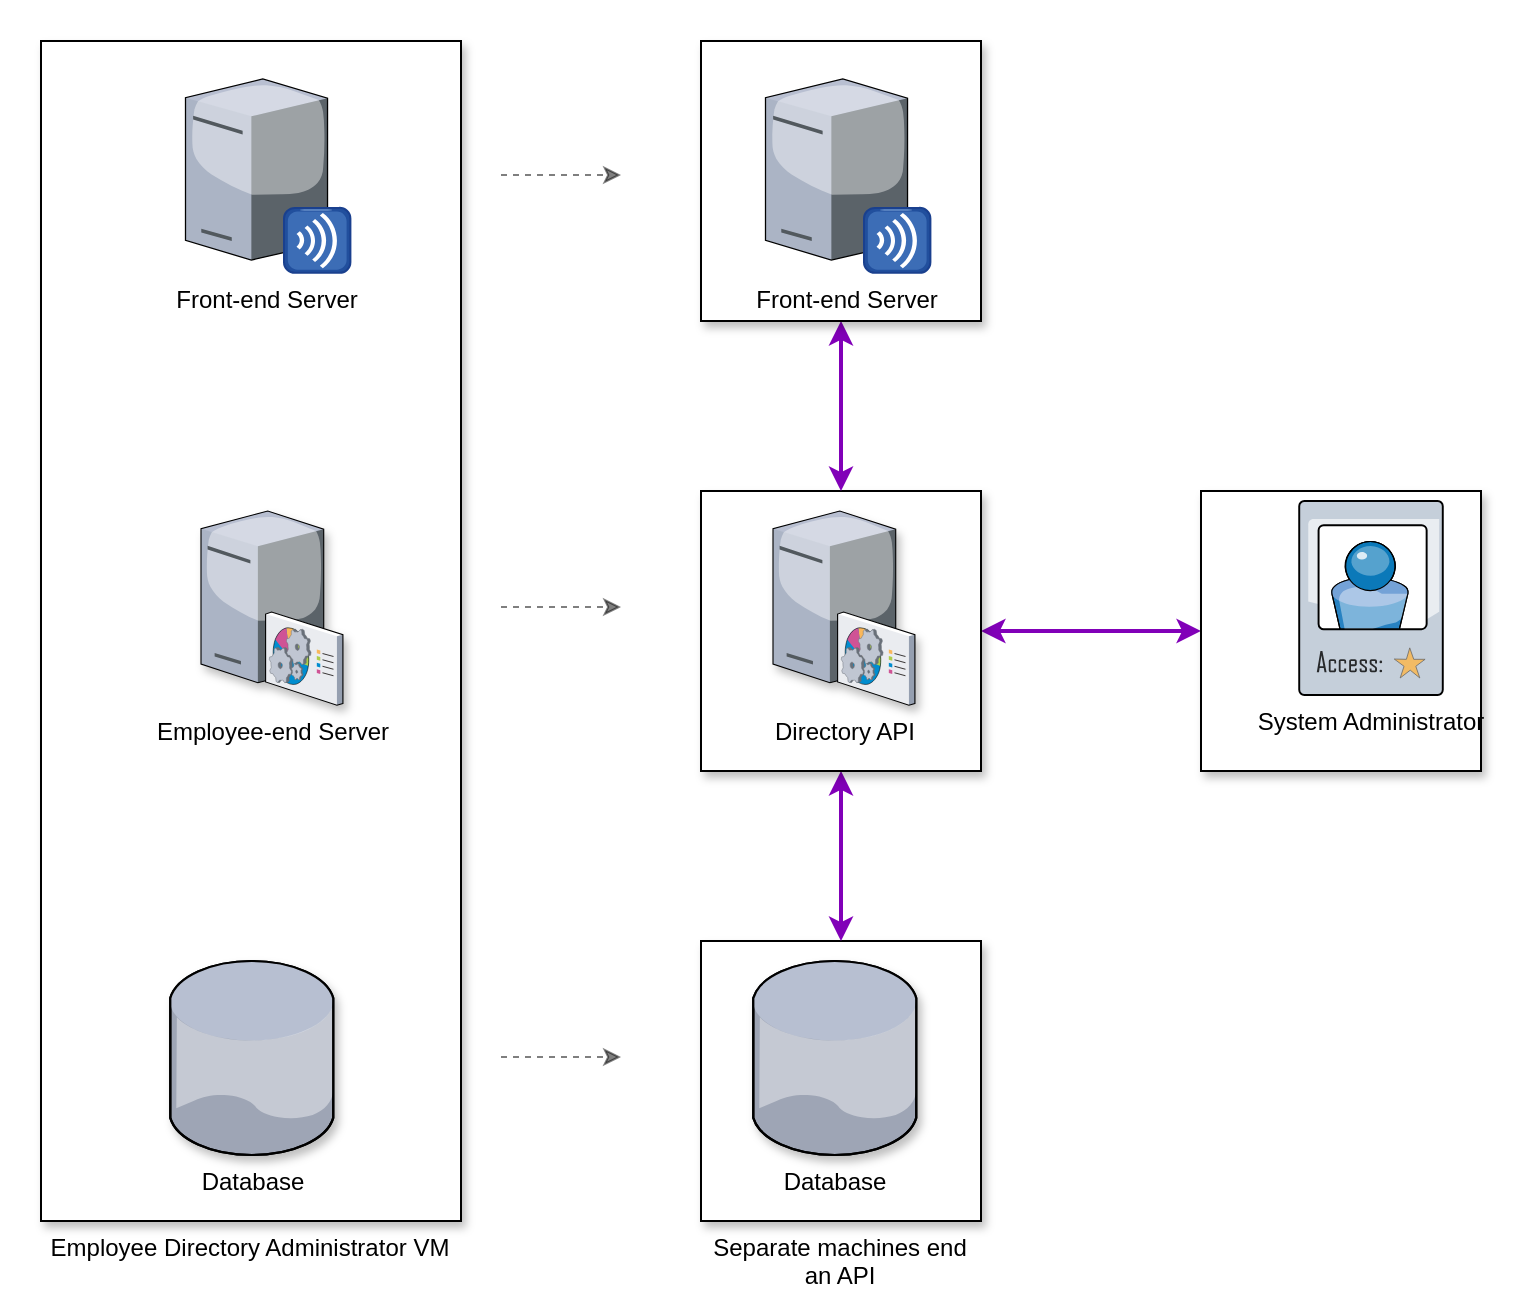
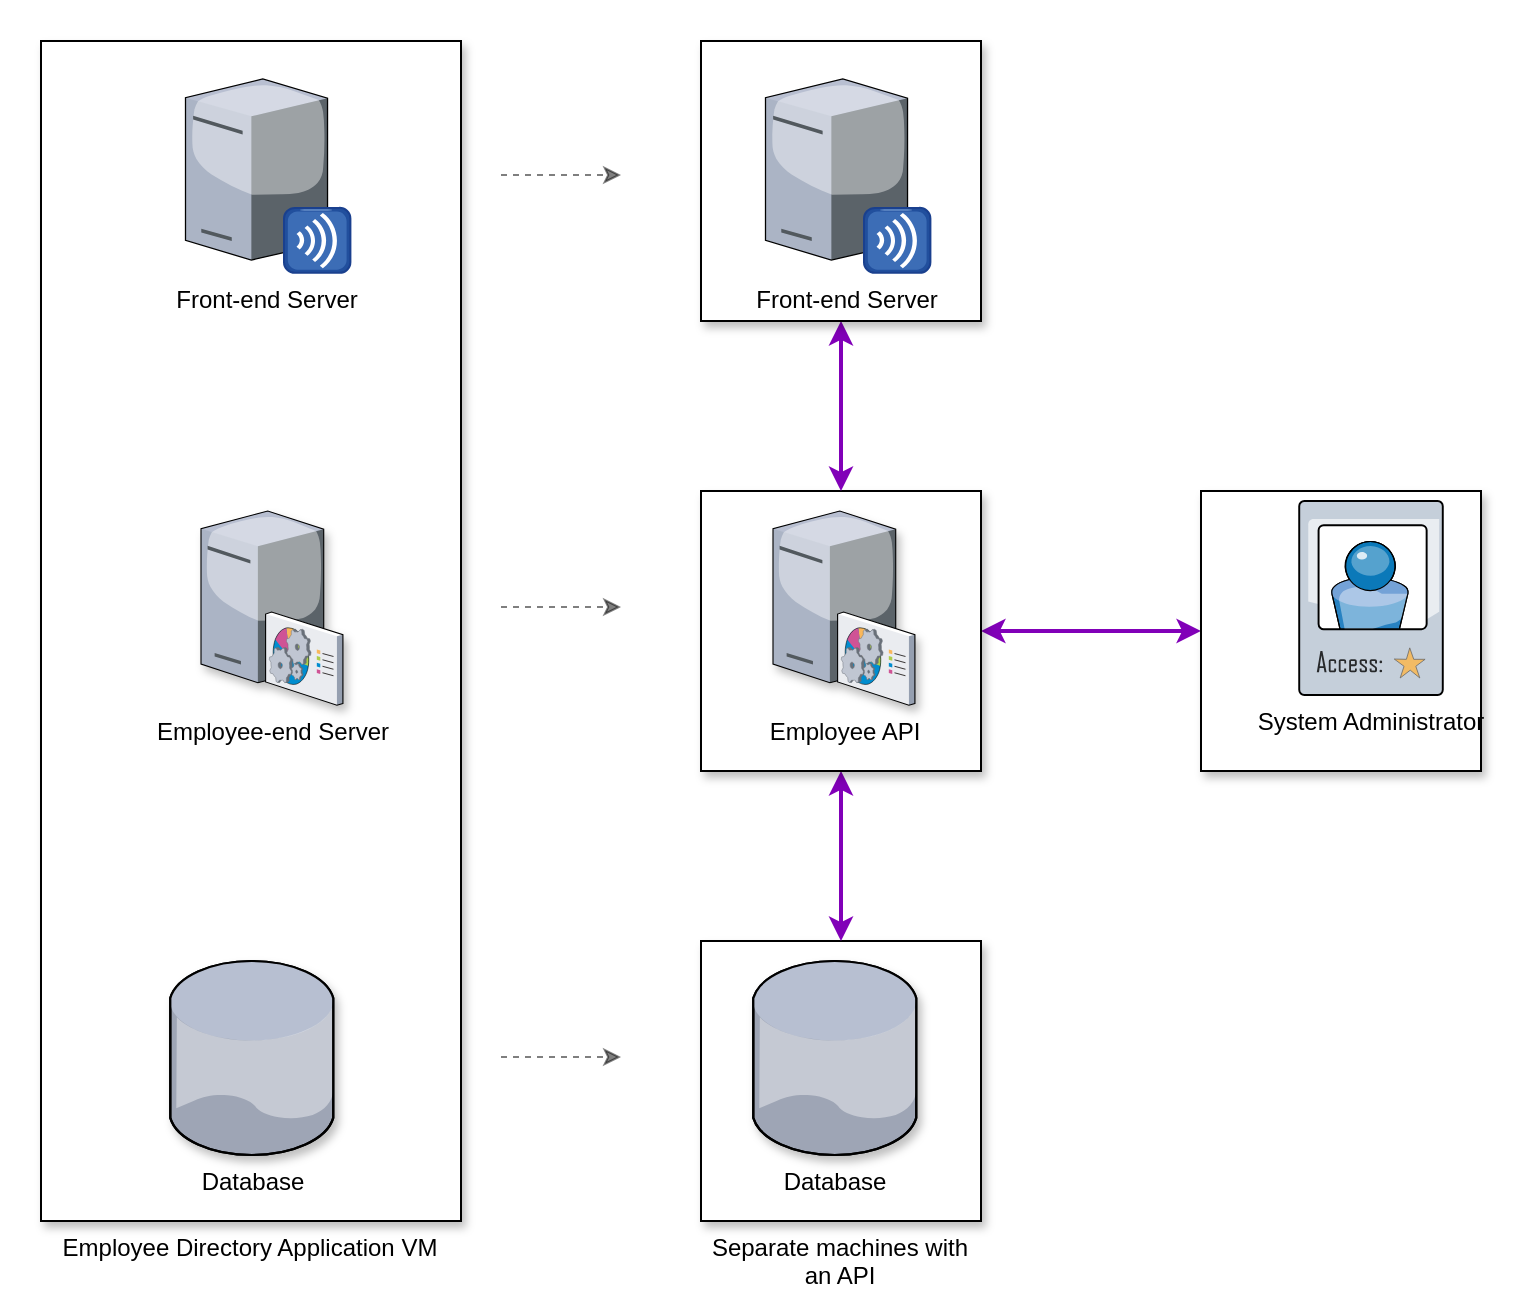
  <mxCell id="0" />
  <mxCell id="1" parent="0" />
- <mxCell id="2" value="Separate machines end an API" style="rounded=0;whiteSpace=wrap;html=1;shadow=1;strokeColor=#000000;fillColor=#ffffff;labelPosition=center;verticalLabelPosition=bottom;align=center;verticalAlign=top;" parent="1" vertex="1"><mxGeometry x="350" y="470" width="140" height="140" as="geometry" /></mxCell>
+ <mxCell id="2" value="Separate machines with an API" style="rounded=0;whiteSpace=wrap;html=1;shadow=1;strokeColor=#000000;fillColor=#ffffff;labelPosition=center;verticalLabelPosition=bottom;align=center;verticalAlign=top;" parent="1" vertex="1"><mxGeometry x="350" y="470" width="140" height="140" as="geometry" /></mxCell>
  <mxCell id="3" value="" style="edgeStyle=orthogonalEdgeStyle;rounded=0;orthogonalLoop=1;jettySize=auto;html=1;entryX=0.5;entryY=0;entryDx=0;entryDy=0;startArrow=classic;startFill=1;strokeWidth=2;fillColor=#e1d5e7;strokeColor=#8100B8;fontSize=14;" parent="1" source="5" target="2" edge="1"><mxGeometry relative="1" as="geometry" /></mxCell>
  <mxCell id="4" style="edgeStyle=orthogonalEdgeStyle;rounded=0;orthogonalLoop=1;jettySize=auto;html=1;entryX=0;entryY=0.5;entryDx=0;entryDy=0;startArrow=classic;startFill=1;strokeWidth=2;strokeColor=#8100B8;" edge="1" parent="1" source="5" target="18"><mxGeometry relative="1" as="geometry" /></mxCell>
  <mxCell id="5" value="" style="rounded=0;whiteSpace=wrap;html=1;shadow=1;strokeColor=#000000;fillColor=#ffffff;labelPosition=center;verticalLabelPosition=bottom;align=center;verticalAlign=top;" parent="1" vertex="1"><mxGeometry x="350" y="245" width="140" height="140" as="geometry" /></mxCell>
- <mxCell id="6" value="Employee Directory Administrator VM" style="rounded=0;whiteSpace=wrap;html=1;shadow=1;strokeColor=#000000;fillColor=#ffffff;labelPosition=center;verticalLabelPosition=bottom;align=center;verticalAlign=top;" parent="1" vertex="1"><mxGeometry x="20" y="20" width="210" height="590" as="geometry" /></mxCell>
+ <mxCell id="6" value="Employee Directory Application VM" style="rounded=0;whiteSpace=wrap;html=1;shadow=1;strokeColor=#000000;fillColor=#ffffff;labelPosition=center;verticalLabelPosition=bottom;align=center;verticalAlign=top;" parent="1" vertex="1"><mxGeometry x="20" y="20" width="210" height="590" as="geometry" /></mxCell>
  <mxCell id="7" value="Database" style="verticalLabelPosition=bottom;aspect=fixed;html=1;verticalAlign=top;strokeColor=none;align=center;outlineConnect=0;shape=mxgraph.citrix.database;shadow=1;fontFamily=Helvetica;fontSize=12;fontColor=#000000;fillColor=#ffffff;" parent="1" vertex="1"><mxGeometry x="84.55" y="480" width="82.45" height="97" as="geometry" /></mxCell>
  <mxCell id="8" value="Employee-end Server" style="verticalLabelPosition=bottom;aspect=fixed;html=1;verticalAlign=top;strokeColor=none;align=center;outlineConnect=0;shape=mxgraph.citrix.command_center;shadow=1;fontFamily=Helvetica;fontSize=12;fontColor=#000000;fillColor=#ffffff;" parent="1" vertex="1"><mxGeometry x="100" y="255" width="71" height="97" as="geometry" /></mxCell>
  <mxCell id="9" value="Front-end Server" style="verticalLabelPosition=bottom;aspect=fixed;html=1;verticalAlign=top;strokeColor=none;align=center;outlineConnect=0;shape=mxgraph.citrix.merchandising_server;fontFamily=Helvetica;fontSize=12;fontColor=#000000;fillColor=#ffffff;" parent="1" vertex="1"><mxGeometry x="92.25" y="39" width="82.45" height="97" as="geometry" /></mxCell>
  <mxCell id="10" value="" style="edgeStyle=orthogonalEdgeStyle;rounded=0;orthogonalLoop=1;jettySize=auto;html=1;entryX=0.5;entryY=0;entryDx=0;entryDy=0;startArrow=classic;startFill=1;fillColor=#e1d5e7;strokeColor=#8100B8;strokeWidth=2;fontSize=14;" parent="1" source="11" target="5" edge="1"><mxGeometry relative="1" as="geometry" /></mxCell>
  <mxCell id="11" value="" style="rounded=0;whiteSpace=wrap;html=1;shadow=1;strokeColor=#000000;fillColor=#ffffff;labelPosition=center;verticalLabelPosition=bottom;align=center;verticalAlign=top;" parent="1" vertex="1"><mxGeometry x="350" y="20" width="140" height="140" as="geometry" /></mxCell>
  <mxCell id="12" value="Database" style="verticalLabelPosition=bottom;aspect=fixed;html=1;verticalAlign=top;strokeColor=none;align=center;outlineConnect=0;shape=mxgraph.citrix.database;shadow=1;fontFamily=Helvetica;fontSize=12;fontColor=#000000;fillColor=#ffffff;" parent="1" vertex="1"><mxGeometry x="376.05" y="480" width="82.45" height="97" as="geometry" /></mxCell>
- <mxCell id="13" value="Directory API" style="verticalLabelPosition=bottom;aspect=fixed;html=1;verticalAlign=top;strokeColor=none;align=center;outlineConnect=0;shape=mxgraph.citrix.command_center;shadow=1;fontFamily=Helvetica;fontSize=12;fontColor=#000000;fillColor=#ffffff;" parent="1" vertex="1"><mxGeometry x="386" y="255" width="71" height="97" as="geometry" /></mxCell>
+ <mxCell id="13" value="Employee API" style="verticalLabelPosition=bottom;aspect=fixed;html=1;verticalAlign=top;strokeColor=none;align=center;outlineConnect=0;shape=mxgraph.citrix.command_center;shadow=1;fontFamily=Helvetica;fontSize=12;fontColor=#000000;fillColor=#ffffff;" parent="1" vertex="1"><mxGeometry x="386" y="255" width="71" height="97" as="geometry" /></mxCell>
  <mxCell id="14" value="Front-end Server" style="verticalLabelPosition=bottom;aspect=fixed;html=1;verticalAlign=top;strokeColor=none;align=center;outlineConnect=0;shape=mxgraph.citrix.merchandising_server;fontFamily=Helvetica;fontSize=12;fontColor=#000000;fillColor=#ffffff;" parent="1" vertex="1"><mxGeometry x="382.25" y="39" width="82.45" height="97" as="geometry" /></mxCell>
  <mxCell id="15" value="" style="endArrow=classic;html=1;dashed=1;opacity=50;" parent="1" edge="1"><mxGeometry width="50" height="50" relative="1" as="geometry"><mxPoint x="250" y="87" as="sourcePoint" /><mxPoint x="310" y="87" as="targetPoint" /></mxGeometry></mxCell>
  <mxCell id="16" value="" style="endArrow=classic;html=1;dashed=1;opacity=50;" parent="1" edge="1"><mxGeometry width="50" height="50" relative="1" as="geometry"><mxPoint x="250" y="303" as="sourcePoint" /><mxPoint x="310" y="303" as="targetPoint" /></mxGeometry></mxCell>
  <mxCell id="17" value="" style="endArrow=classic;html=1;dashed=1;opacity=50;" parent="1" edge="1"><mxGeometry width="50" height="50" relative="1" as="geometry"><mxPoint x="250" y="528" as="sourcePoint" /><mxPoint x="310" y="528" as="targetPoint" /></mxGeometry></mxCell>
  <mxCell id="18" value="" style="rounded=0;whiteSpace=wrap;html=1;shadow=1;strokeColor=#000000;fillColor=#ffffff;labelPosition=center;verticalLabelPosition=bottom;align=center;verticalAlign=top;" vertex="1" parent="1"><mxGeometry x="600" y="245" width="140" height="140" as="geometry" /></mxCell>
  <mxCell id="19" value="System Administrator" style="verticalLabelPosition=bottom;aspect=fixed;html=1;verticalAlign=top;strokeColor=none;align=center;outlineConnect=0;shape=mxgraph.citrix.access_card;" vertex="1" parent="1"><mxGeometry x="649.11" y="250" width="71.78" height="97" as="geometry" /></mxCell>
